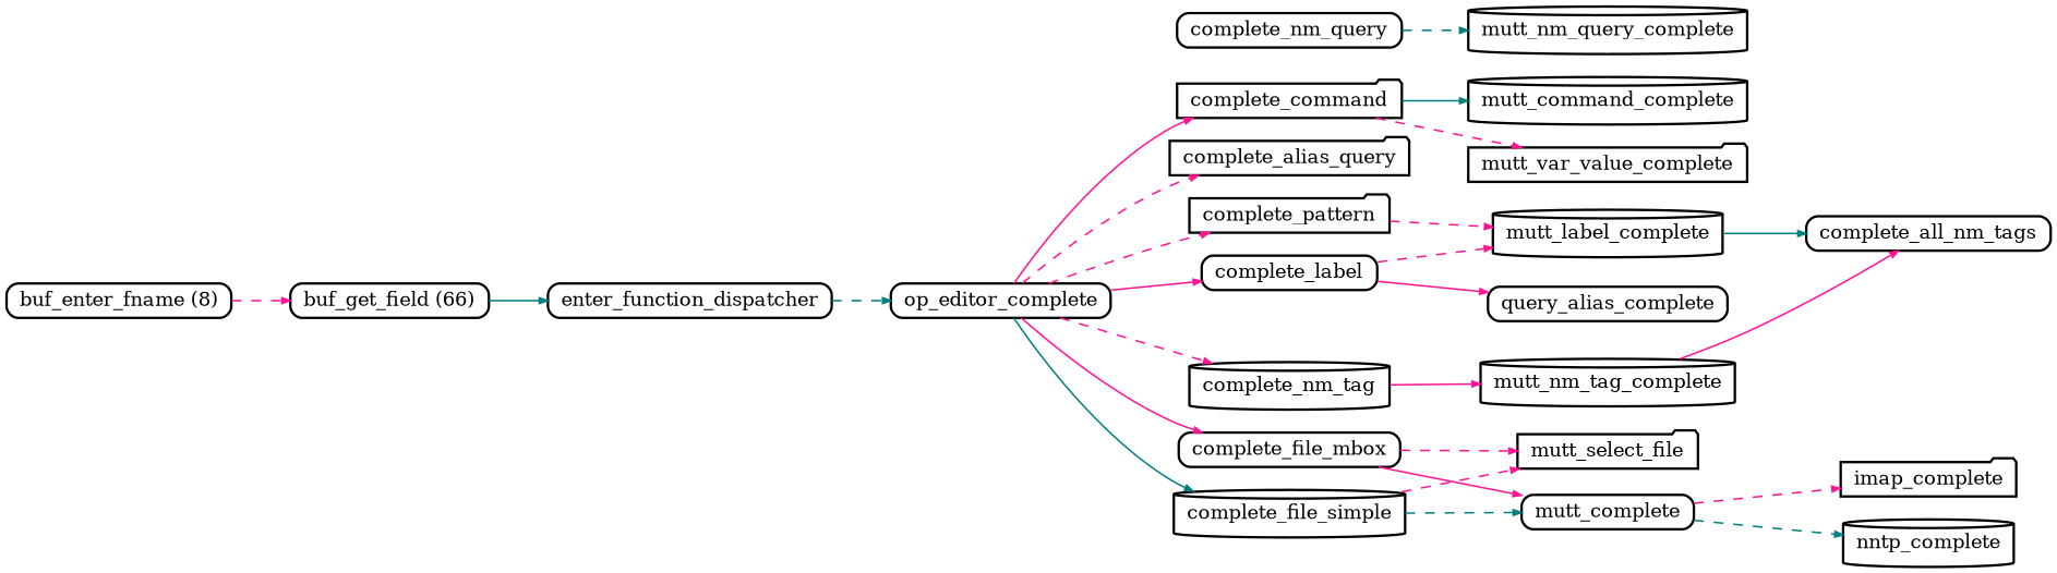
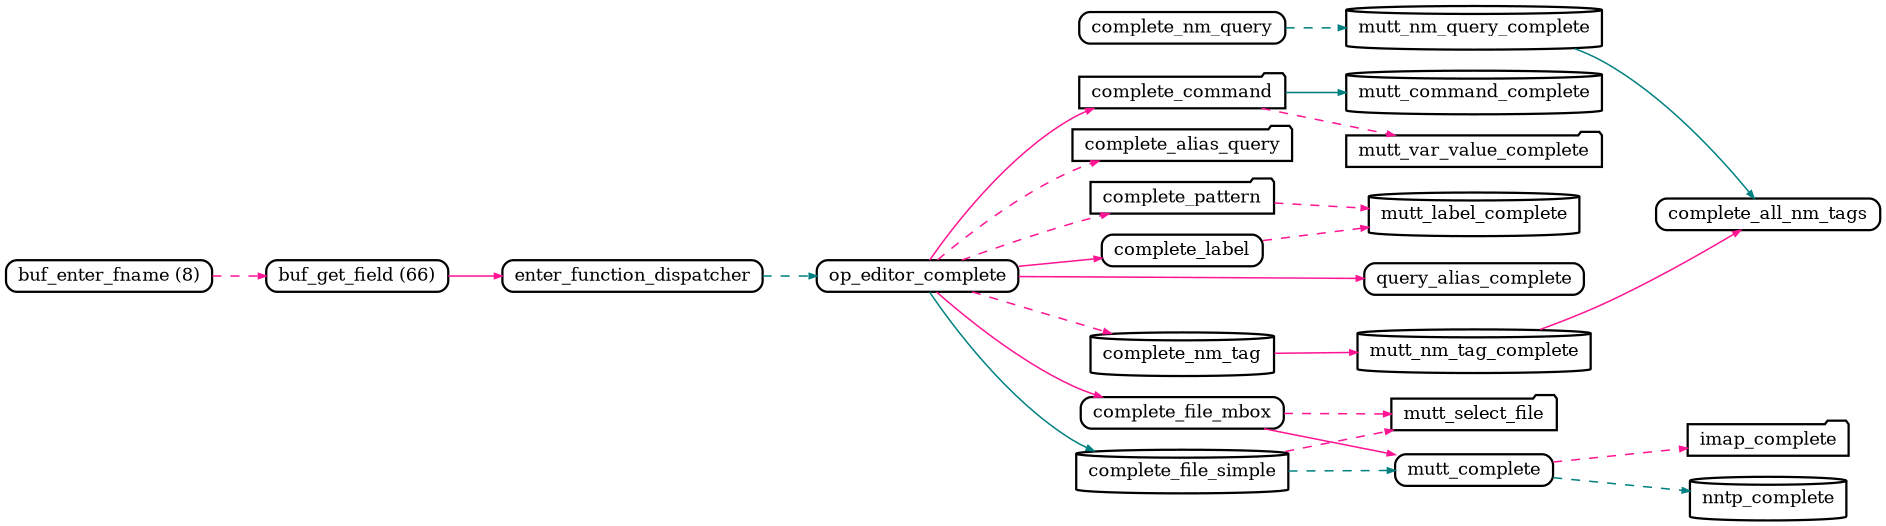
  digraph {
    compound=true
    nodesep=0.2
    rankdir=LR
    ranksep=0.5
    node [color=black fontsize=12 penwidth=1.5 shape=box style=rounded]
    edge [arrowsize=0.5 color=deeppink penwidth=1.0 style=dashed]
    n1 [height=0.2 label="buf_enter_fname (8)"]
    n2 [height=0.2 label="buf_get_field (66)"]
    enter_function_dispatcher [height=0.2]
    op_editor_complete [height=0.2]
    complete_command [height=0.2 shape=folder]
    complete_file_mbox [height=0.2]
    complete_file_simple [height=0.2 shape=cylinder]
    complete_label [height=0.2]
    complete_nm_tag [height=0.2 shape=cylinder]
    complete_pattern [height=0.2 shape=folder]
    n11 [height=0.2 label=query_alias_complete]
    complete_alias_query [height=0.2 shape=folder]
    mutt_command_complete [height=0.2 shape=cylinder]
    mutt_var_value_complete [height=0.2 shape=folder]
    mutt_complete [height=0.2]
    mutt_select_file [height=0.2 shape=folder]
    imap_complete [height=0.2 shape=folder]
    nntp_complete [height=0.2 shape=cylinder]
    mutt_label_complete [height=0.2 shape=cylinder]
    complete_nm_query [height=0.2]
    mutt_nm_query_complete [height=0.2 shape=cylinder]
    complete_all_nm_tags [height=0.2]
    mutt_nm_tag_complete [height=0.2 shape=cylinder]
    n1 -> n2
-   n2 -> enter_function_dispatcher [color=teal style=bold]
+   n2 -> enter_function_dispatcher [style=bold]
    enter_function_dispatcher -> op_editor_complete [color=teal]
    op_editor_complete -> complete_command [style=bold]
    op_editor_complete -> complete_file_mbox [style=bold]
    op_editor_complete -> complete_file_simple [color=teal style=bold]
    op_editor_complete -> complete_label [style=bold]
    op_editor_complete -> complete_nm_tag
    op_editor_complete -> complete_pattern
-   complete_label -> n11 [style=bold]
+   op_editor_complete -> n11 [style=bold]
    op_editor_complete -> complete_alias_query
    complete_command -> mutt_command_complete [color=teal style=bold]
    complete_command -> mutt_var_value_complete
    complete_file_mbox -> mutt_complete [style=bold]
    complete_file_mbox -> mutt_select_file
    complete_file_simple -> mutt_complete [color=teal]
    complete_file_simple -> mutt_select_file
    complete_label -> mutt_label_complete
    complete_nm_tag -> mutt_nm_tag_complete [style=bold]
    complete_pattern -> mutt_label_complete
    mutt_complete -> imap_complete
    mutt_complete -> nntp_complete [color=teal]
    complete_nm_query -> mutt_nm_query_complete [color=teal]
-   mutt_label_complete -> complete_all_nm_tags [color=teal style=bold]
+   mutt_nm_query_complete -> complete_all_nm_tags [color=teal style=bold]
    mutt_nm_tag_complete -> complete_all_nm_tags [style=bold]
  }
